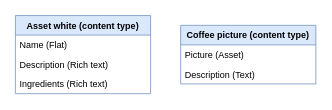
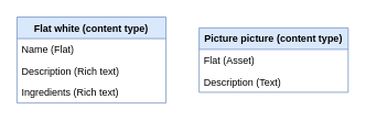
  <mxCell id="0" />
  <mxCell id="1" parent="0" />
- <mxCell id="2" value="Asset white (content type)" style="swimlane;fontStyle=1;childLayout=stackLayout;horizontal=1;startSize=26;fillColor=#dae8fc;horizontalStack=0;resizeParent=1;resizeParentMax=0;resizeLast=0;collapsible=1;marginBottom=0;strokeColor=#6c8ebf;" parent="1" vertex="1"><mxGeometry x="20" y="20" width="180" height="104" as="geometry" /></mxCell>
+ <mxCell id="2" value="Flat white (content type)" style="swimlane;fontStyle=1;childLayout=stackLayout;horizontal=1;startSize=26;fillColor=#dae8fc;horizontalStack=0;resizeParent=1;resizeParentMax=0;resizeLast=0;collapsible=1;marginBottom=0;strokeColor=#6c8ebf;" parent="1" vertex="1"><mxGeometry x="20" y="20" width="180" height="104" as="geometry" /></mxCell>
  <mxCell id="3" value="Name (Flat)" style="text;strokeColor=none;fillColor=none;align=left;verticalAlign=top;spacingLeft=4;spacingRight=4;overflow=hidden;rotatable=0;points=[[0,0.5],[1,0.5]];portConstraint=eastwest;" parent="2" vertex="1"><mxGeometry y="26" width="180" height="26" as="geometry" /></mxCell>
  <mxCell id="4" value="Description (Rich text)" style="text;strokeColor=none;fillColor=none;align=left;verticalAlign=top;spacingLeft=4;spacingRight=4;overflow=hidden;rotatable=0;points=[[0,0.5],[1,0.5]];portConstraint=eastwest;" parent="2" vertex="1"><mxGeometry y="52" width="180" height="26" as="geometry" /></mxCell>
  <mxCell id="5" value="Ingredients (Rich text)" style="text;strokeColor=none;fillColor=none;align=left;verticalAlign=top;spacingLeft=4;spacingRight=4;overflow=hidden;rotatable=0;points=[[0,0.5],[1,0.5]];portConstraint=eastwest;" parent="2" vertex="1"><mxGeometry y="78" width="180" height="26" as="geometry" /></mxCell>
- <mxCell id="6" value="Coffee picture (content type)" style="swimlane;fontStyle=1;childLayout=stackLayout;horizontal=1;startSize=26;fillColor=#dae8fc;horizontalStack=0;resizeParent=1;resizeParentMax=0;resizeLast=0;collapsible=1;marginBottom=0;strokeColor=#6c8ebf;" parent="1" vertex="1"><mxGeometry x="240" y="33" width="180" height="78" as="geometry" /></mxCell>
- <mxCell id="7" value="Picture (Asset)" style="text;strokeColor=none;fillColor=none;align=left;verticalAlign=top;spacingLeft=4;spacingRight=4;overflow=hidden;rotatable=0;points=[[0,0.5],[1,0.5]];portConstraint=eastwest;" parent="6" vertex="1"><mxGeometry y="26" width="180" height="26" as="geometry" /></mxCell>
+ <mxCell id="6" value="Picture picture (content type)" style="swimlane;fontStyle=1;childLayout=stackLayout;horizontal=1;startSize=26;fillColor=#dae8fc;horizontalStack=0;resizeParent=1;resizeParentMax=0;resizeLast=0;collapsible=1;marginBottom=0;strokeColor=#6c8ebf;" parent="1" vertex="1"><mxGeometry x="240" y="33" width="180" height="78" as="geometry" /></mxCell>
+ <mxCell id="7" value="Flat (Asset)" style="text;strokeColor=none;fillColor=none;align=left;verticalAlign=top;spacingLeft=4;spacingRight=4;overflow=hidden;rotatable=0;points=[[0,0.5],[1,0.5]];portConstraint=eastwest;" parent="6" vertex="1"><mxGeometry y="26" width="180" height="26" as="geometry" /></mxCell>
  <mxCell id="8" value="Description (Text)" style="text;strokeColor=none;fillColor=none;align=left;verticalAlign=top;spacingLeft=4;spacingRight=4;overflow=hidden;rotatable=0;points=[[0,0.5],[1,0.5]];portConstraint=eastwest;" parent="6" vertex="1"><mxGeometry y="52" width="180" height="26" as="geometry" /></mxCell>
